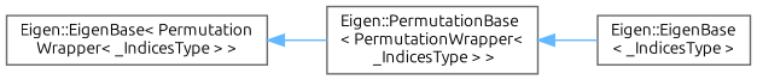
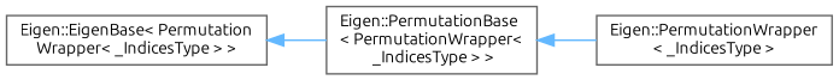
  digraph {
    rankdir=LR
    fontname=Ubuntu
    node [color=grey40 fillcolor=white fontname=Ubuntu fontsize=10 shape=box style=filled]
    edge [color=steelblue1 dir=back fontname=Ubuntu fontsize=10 labelfontname=Helvetica labelfontsize=10 style=solid]
    n1 [height=0.2 label="Eigen::EigenBase\< Permutation\lWrapper\< _IndicesType \> \>" width=0.4]
    n2 [height=0.2 label="Eigen::PermutationBase\l\< PermutationWrapper\<\l _IndicesType \> \>" width=0.4]
-   n3 [height=0.2 label="Eigen::EigenBase\l\< _IndicesType \>" width=0.4]
+   n3 [height=0.2 label="Eigen::PermutationWrapper\l\< _IndicesType \>" width=0.4]
    n1 -> n2
    n2 -> n3
  }
